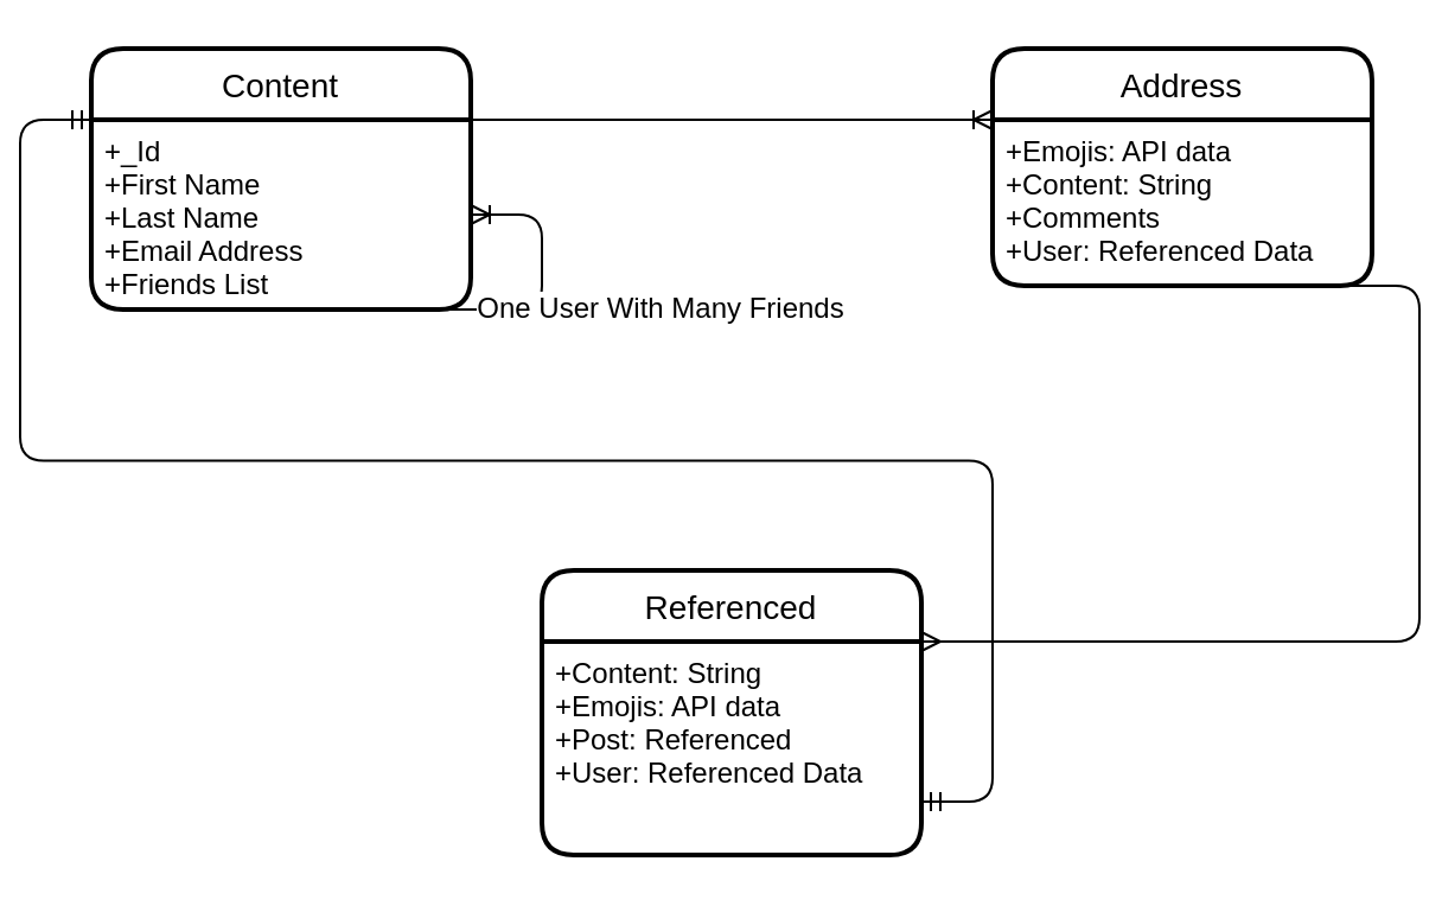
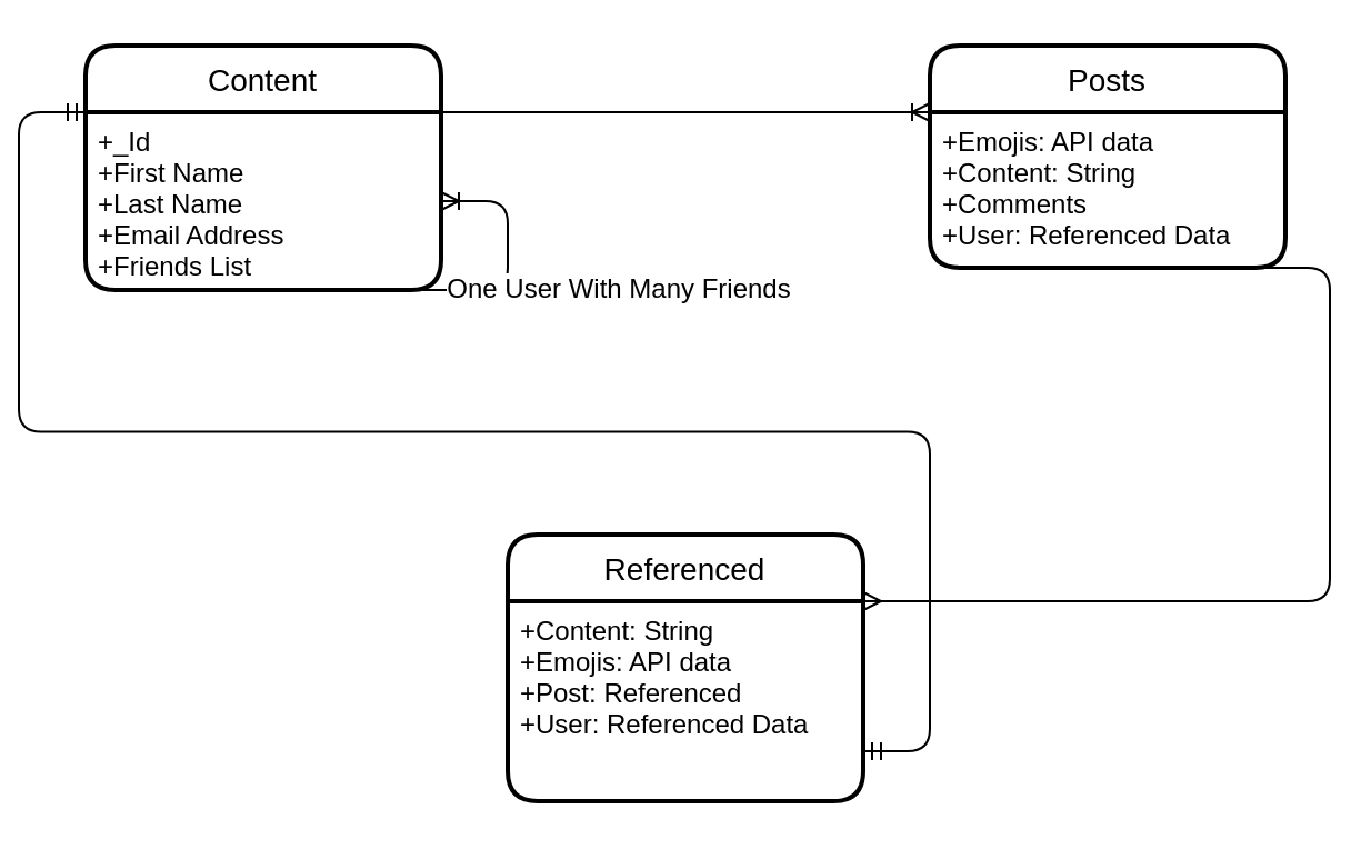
  <mxCell id="0" />
  <mxCell id="1" parent="0" />
  <mxCell id="2" value="Content" style="swimlane;childLayout=stackLayout;horizontal=1;startSize=30;horizontalStack=0;rounded=1;fontSize=14;fontStyle=0;strokeWidth=2;resizeParent=0;resizeLast=1;shadow=0;dashed=0;align=center;" parent="1" vertex="1"><mxGeometry x="20" y="20" width="160" height="110" as="geometry" /></mxCell>
  <mxCell id="3" value="+_Id&#10;+First Name&#10;+Last Name&#10;+Email Address&#10;+Friends List" style="align=left;strokeColor=none;fillColor=none;spacingLeft=4;fontSize=12;verticalAlign=top;resizable=0;rotatable=0;part=1;" parent="2" vertex="1"><mxGeometry y="30" width="160" height="80" as="geometry" /></mxCell>
- <mxCell id="4" value="Address" style="swimlane;childLayout=stackLayout;horizontal=1;startSize=30;horizontalStack=0;rounded=1;fontSize=14;fontStyle=0;strokeWidth=2;resizeParent=0;resizeLast=1;shadow=0;dashed=0;align=center;" parent="1" vertex="1"><mxGeometry x="400" y="20" width="160" height="100" as="geometry" /></mxCell>
+ <mxCell id="4" value="Posts" style="swimlane;childLayout=stackLayout;horizontal=1;startSize=30;horizontalStack=0;rounded=1;fontSize=14;fontStyle=0;strokeWidth=2;resizeParent=0;resizeLast=1;shadow=0;dashed=0;align=center;" parent="1" vertex="1"><mxGeometry x="400" y="20" width="160" height="100" as="geometry" /></mxCell>
  <mxCell id="5" value="+Emojis: API data&#10;+Content: String&#10;+Comments&#10;+User: Referenced Data" style="align=left;strokeColor=none;fillColor=none;spacingLeft=4;fontSize=12;verticalAlign=top;resizable=0;rotatable=0;part=1;" parent="4" vertex="1"><mxGeometry y="30" width="160" height="70" as="geometry" /></mxCell>
  <mxCell id="6" value="Referenced" style="swimlane;childLayout=stackLayout;horizontal=1;startSize=30;horizontalStack=0;rounded=1;fontSize=14;fontStyle=0;strokeWidth=2;resizeParent=0;resizeLast=1;shadow=0;dashed=0;align=center;" parent="1" vertex="1"><mxGeometry x="210" y="240" width="160" height="120" as="geometry" /></mxCell>
  <mxCell id="7" value="+Content: String&#10;+Emojis: API data&#10;+Post: Referenced&#10;+User: Referenced Data" style="align=left;strokeColor=none;fillColor=none;spacingLeft=4;fontSize=12;verticalAlign=top;resizable=0;rotatable=0;part=1;" parent="6" vertex="1"><mxGeometry y="30" width="160" height="90" as="geometry" /></mxCell>
  <mxCell id="8" value="" style="edgeStyle=entityRelationEdgeStyle;fontSize=12;html=1;endArrow=ERmandOne;startArrow=ERmandOne;exitX=1;exitY=0.75;exitDx=0;exitDy=0;" edge="1" parent="1" source="7"><mxGeometry width="100" height="100" relative="1" as="geometry"><mxPoint y="150" as="sourcePoint" x="-80" /><mxPoint x="20" y="50" as="targetPoint" /></mxGeometry></mxCell>
  <mxCell id="9" value="One User With Many Friends" style="edgeStyle=entityRelationEdgeStyle;fontSize=12;html=1;endArrow=ERoneToMany;" edge="1" parent="1" target="3"><mxGeometry x="-0.077" y="-50" width="100" height="100" relative="1" as="geometry"><mxPoint x="150" y="130" as="sourcePoint" /><mxPoint x="250" y="30" as="targetPoint" /><mxPoint as="offset" /></mxGeometry></mxCell>
  <mxCell id="10" value="" style="edgeStyle=entityRelationEdgeStyle;fontSize=12;html=1;endArrow=ERoneToMany;entryX=0;entryY=0;entryDx=0;entryDy=0;" edge="1" parent="1" target="5"><mxGeometry width="100" height="100" relative="1" as="geometry"><mxPoint x="180" y="50" as="sourcePoint" /><mxPoint x="280" y="-50" as="targetPoint" /></mxGeometry></mxCell>
  <mxCell id="11" value="" style="edgeStyle=entityRelationEdgeStyle;fontSize=12;html=1;endArrow=ERmany;entryX=1;entryY=0.25;entryDx=0;entryDy=0;" edge="1" parent="1" target="6"><mxGeometry width="100" height="100" relative="1" as="geometry"><mxPoint x="550" y="120" as="sourcePoint" /><mxPoint x="650" y="20" as="targetPoint" /></mxGeometry></mxCell>
